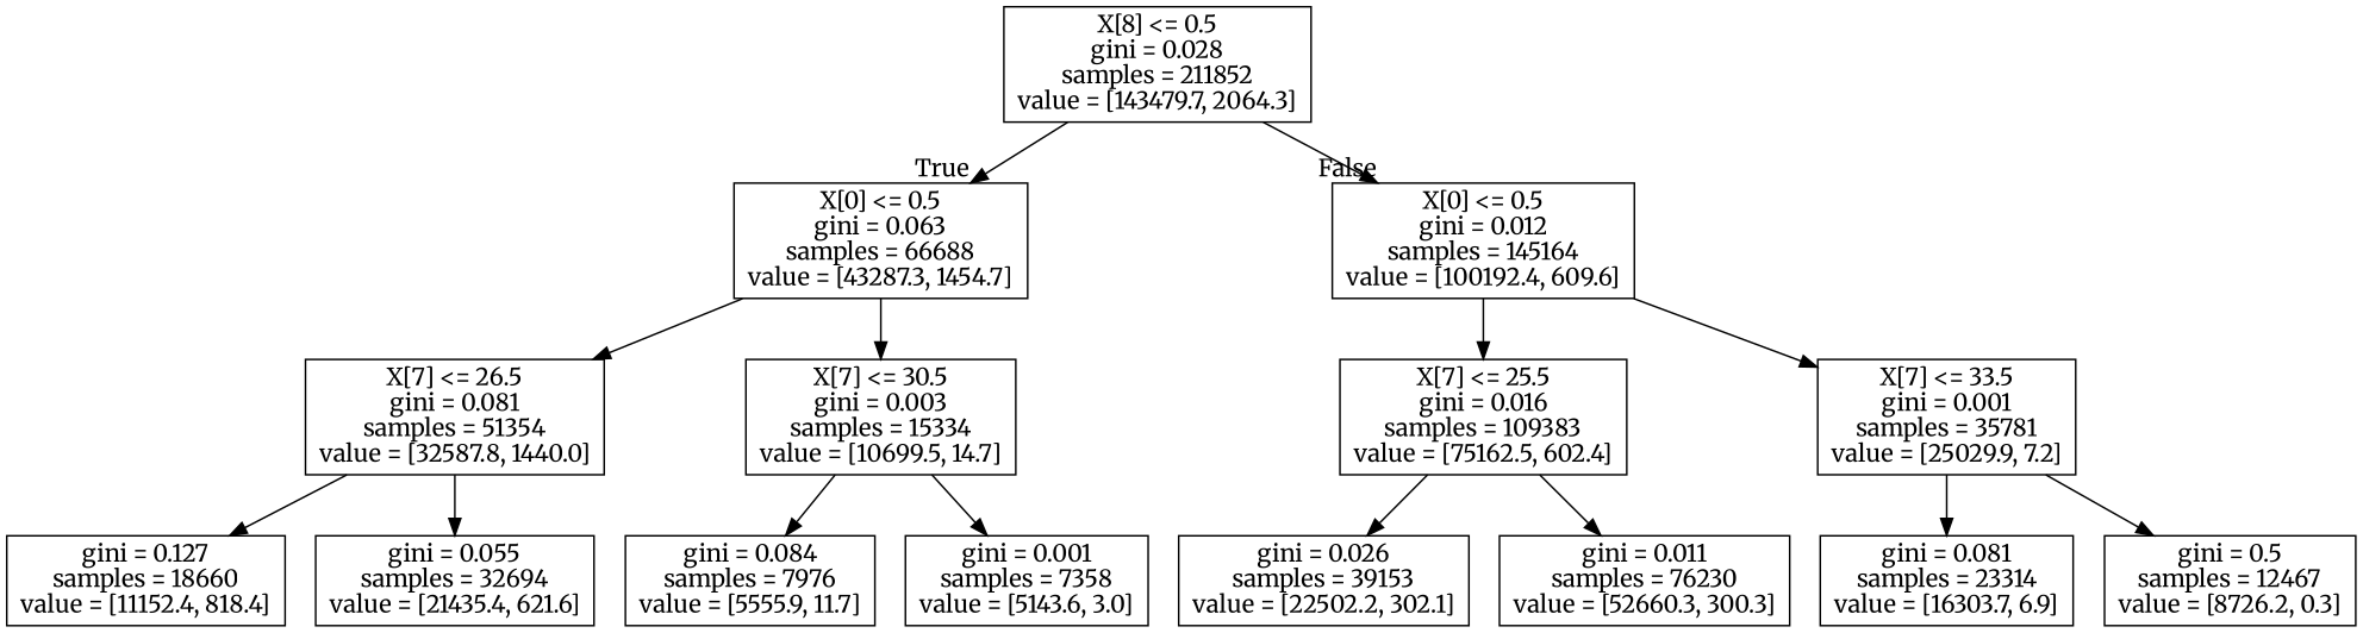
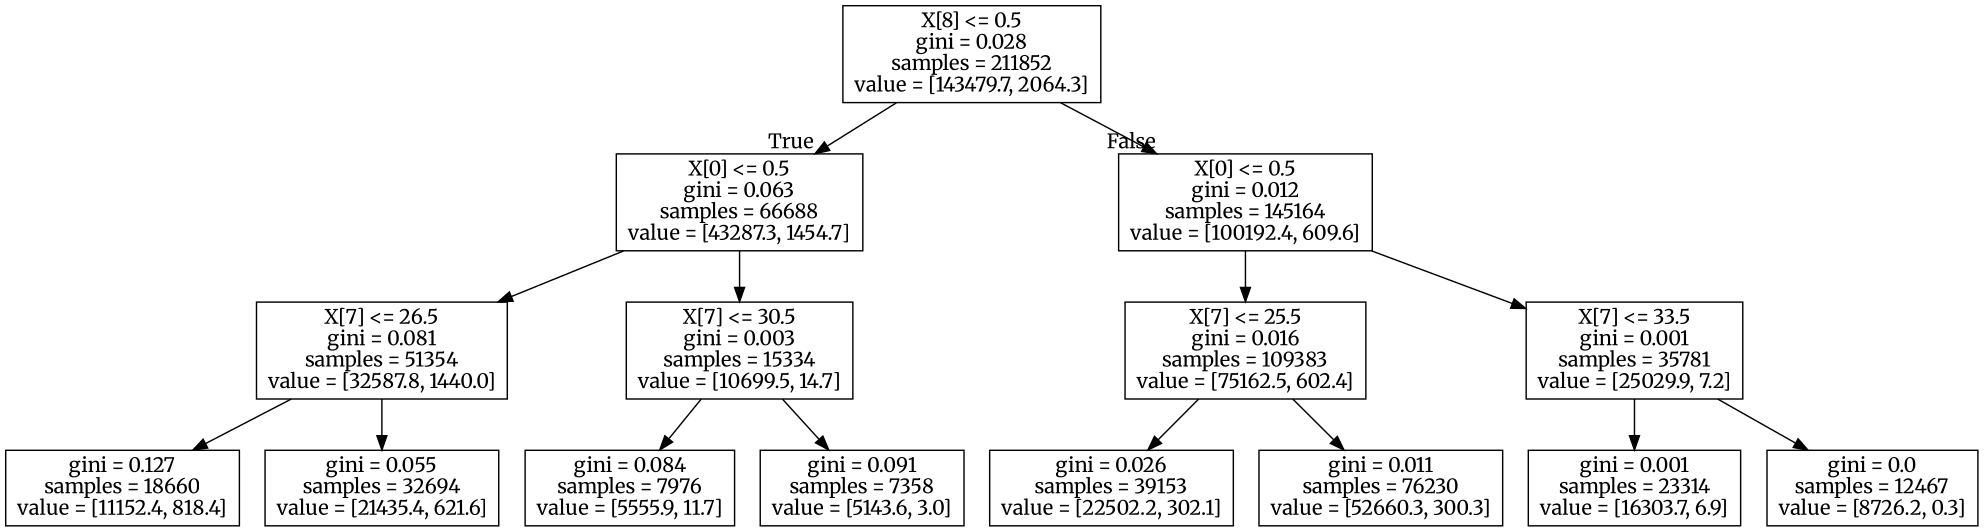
  digraph {
    fontname=Merriweather
    node [fontname=Merriweather shape=box]
    edge [fontname=Merriweather]
    n1 [label="X[8] <= 0.5\ngini = 0.028\nsamples = 211852\nvalue = [143479.7, 2064.3]"]
    n2 [label="X[0] <= 0.5\ngini = 0.063\nsamples = 66688\nvalue = [43287.3, 1454.7]"]
    n3 [label="X[0] <= 0.5\ngini = 0.012\nsamples = 145164\nvalue = [100192.4, 609.6]"]
    n4 [label="X[7] <= 26.5\ngini = 0.081\nsamples = 51354\nvalue = [32587.8, 1440.0]"]
    n5 [label="X[7] <= 30.5\ngini = 0.003\nsamples = 15334\nvalue = [10699.5, 14.7]"]
    n6 [label="X[7] <= 25.5\ngini = 0.016\nsamples = 109383\nvalue = [75162.5, 602.4]"]
    n7 [label="X[7] <= 33.5\ngini = 0.001\nsamples = 35781\nvalue = [25029.9, 7.2]"]
    n8 [label="gini = 0.127\nsamples = 18660\nvalue = [11152.4, 818.4]"]
    n9 [label="gini = 0.055\nsamples = 32694\nvalue = [21435.4, 621.6]"]
    n10 [label="gini = 0.084\nsamples = 7976\nvalue = [5555.9, 11.7]"]
-   n11 [label="gini = 0.001\nsamples = 7358\nvalue = [5143.6, 3.0]"]
+   n11 [label="gini = 0.091\nsamples = 7358\nvalue = [5143.6, 3.0]"]
    n12 [label="gini = 0.026\nsamples = 39153\nvalue = [22502.2, 302.1]"]
    n13 [label="gini = 0.011\nsamples = 76230\nvalue = [52660.3, 300.3]"]
-   n14 [label="gini = 0.081\nsamples = 23314\nvalue = [16303.7, 6.9]"]
-   n15 [label="gini = 0.5\nsamples = 12467\nvalue = [8726.2, 0.3]"]
+   n14 [label="gini = 0.001\nsamples = 23314\nvalue = [16303.7, 6.9]"]
+   n15 [label="gini = 0.0\nsamples = 12467\nvalue = [8726.2, 0.3]"]
    n1 -> n2 [headlabel=True labelangle=45 labeldistance=2.5]
    n1 -> n3 [headlabel=False labelangle=-45 labeldistance=2.5]
    n2 -> n4
    n2 -> n5
    n3 -> n6
    n3 -> n7
    n4 -> n8
    n4 -> n9
    n5 -> n10
    n5 -> n11
    n6 -> n12
    n6 -> n13
    n7 -> n14
    n7 -> n15
  }
